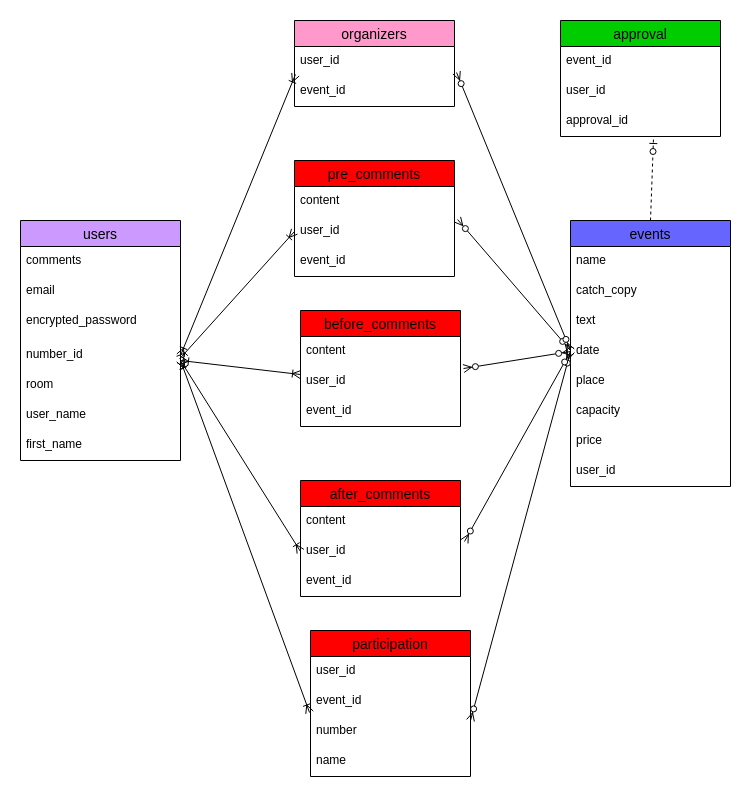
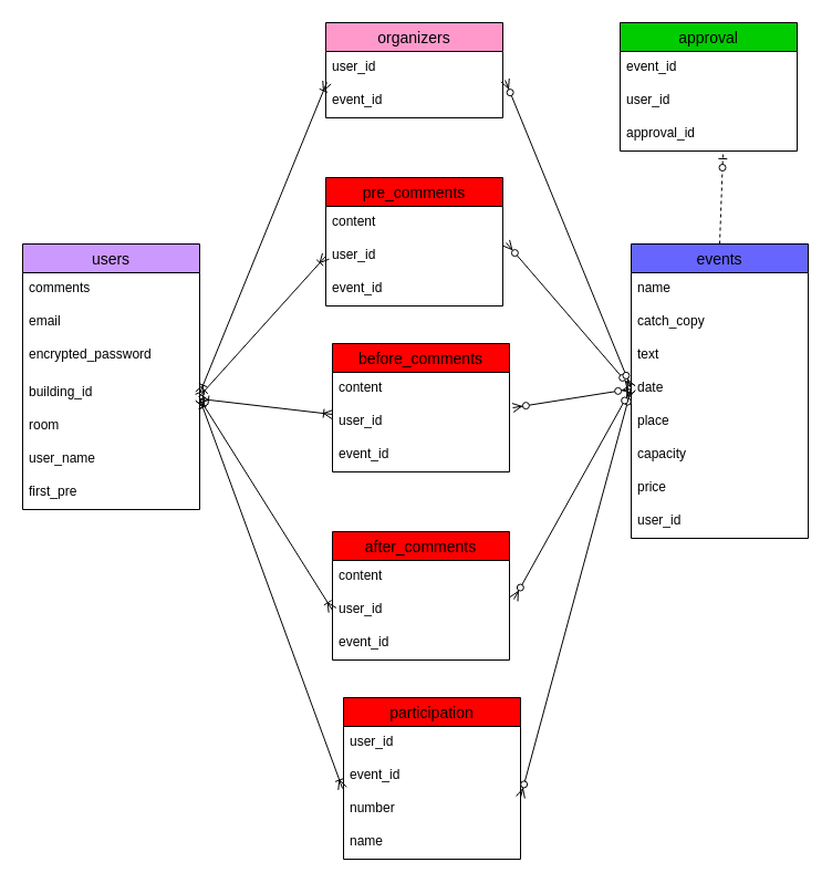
  <mxCell id="0" />
  <mxCell id="1" parent="0" />
  <mxCell id="2" value="users" style="swimlane;fontStyle=0;childLayout=stackLayout;horizontal=1;startSize=26;horizontalStack=0;resizeParent=1;resizeParentMax=0;resizeLast=0;collapsible=1;marginBottom=0;align=center;fontSize=14;fillColor=#CC99FF;" vertex="1" parent="1"><mxGeometry x="20" y="220" width="160" height="240" as="geometry" /></mxCell>
  <mxCell id="3" value="comments" style="text;strokeColor=none;fillColor=none;spacingLeft=4;spacingRight=4;overflow=hidden;rotatable=0;points=[[0,0.5],[1,0.5]];portConstraint=eastwest;fontSize=12;" vertex="1" parent="2"><mxGeometry y="26" width="160" height="30" as="geometry" /></mxCell>
  <mxCell id="4" value="email" style="text;strokeColor=none;fillColor=none;spacingLeft=4;spacingRight=4;overflow=hidden;rotatable=0;points=[[0,0.5],[1,0.5]];portConstraint=eastwest;fontSize=12;" vertex="1" parent="2"><mxGeometry y="56" width="160" height="30" as="geometry" /></mxCell>
  <mxCell id="5" value="encrypted_password" style="text;strokeColor=none;fillColor=none;spacingLeft=4;spacingRight=4;overflow=hidden;rotatable=0;points=[[0,0.5],[1,0.5]];portConstraint=eastwest;fontSize=12;" vertex="1" parent="2"><mxGeometry y="86" width="160" height="34" as="geometry" /></mxCell>
- <mxCell id="6" value="number_id" style="text;strokeColor=none;fillColor=none;spacingLeft=4;spacingRight=4;overflow=hidden;rotatable=0;points=[[0,0.5],[1,0.5]];portConstraint=eastwest;fontSize=12;" vertex="1" parent="2"><mxGeometry y="120" width="160" height="30" as="geometry" /></mxCell>
+ <mxCell id="6" value="building_id" style="text;strokeColor=none;fillColor=none;spacingLeft=4;spacingRight=4;overflow=hidden;rotatable=0;points=[[0,0.5],[1,0.5]];portConstraint=eastwest;fontSize=12;" vertex="1" parent="2"><mxGeometry y="120" width="160" height="30" as="geometry" /></mxCell>
  <mxCell id="7" value="room" style="text;strokeColor=none;fillColor=none;spacingLeft=4;spacingRight=4;overflow=hidden;rotatable=0;points=[[0,0.5],[1,0.5]];portConstraint=eastwest;fontSize=12;" vertex="1" parent="2"><mxGeometry y="150" width="160" height="30" as="geometry" /></mxCell>
  <mxCell id="8" value="user_name" style="text;strokeColor=none;fillColor=none;spacingLeft=4;spacingRight=4;overflow=hidden;rotatable=0;points=[[0,0.5],[1,0.5]];portConstraint=eastwest;fontSize=12;" vertex="1" parent="2"><mxGeometry y="180" width="160" height="30" as="geometry" /></mxCell>
- <mxCell id="9" value="first_name" style="text;strokeColor=none;fillColor=none;spacingLeft=4;spacingRight=4;overflow=hidden;rotatable=0;points=[[0,0.5],[1,0.5]];portConstraint=eastwest;fontSize=12;" vertex="1" parent="2"><mxGeometry y="210" width="160" height="30" as="geometry" /></mxCell>
+ <mxCell id="9" value="first_pre" style="text;strokeColor=none;fillColor=none;spacingLeft=4;spacingRight=4;overflow=hidden;rotatable=0;points=[[0,0.5],[1,0.5]];portConstraint=eastwest;fontSize=12;" vertex="1" parent="2"><mxGeometry y="210" width="160" height="30" as="geometry" /></mxCell>
  <mxCell id="10" value="events" style="swimlane;fontStyle=0;childLayout=stackLayout;horizontal=1;startSize=26;horizontalStack=0;resizeParent=1;resizeParentMax=0;resizeLast=0;collapsible=1;marginBottom=0;align=center;fontSize=14;fillColor=#6666FF;" vertex="1" parent="1"><mxGeometry x="570" y="220" width="160" height="266" as="geometry" /></mxCell>
  <mxCell id="11" value="name" style="text;strokeColor=none;fillColor=none;spacingLeft=4;spacingRight=4;overflow=hidden;rotatable=0;points=[[0,0.5],[1,0.5]];portConstraint=eastwest;fontSize=12;" vertex="1" parent="10"><mxGeometry y="26" width="160" height="30" as="geometry" /></mxCell>
  <mxCell id="12" value="catch_copy" style="text;strokeColor=none;fillColor=none;spacingLeft=4;spacingRight=4;overflow=hidden;rotatable=0;points=[[0,0.5],[1,0.5]];portConstraint=eastwest;fontSize=12;" vertex="1" parent="10"><mxGeometry y="56" width="160" height="30" as="geometry" /></mxCell>
  <mxCell id="13" value="text" style="text;strokeColor=none;fillColor=none;spacingLeft=4;spacingRight=4;overflow=hidden;rotatable=0;points=[[0,0.5],[1,0.5]];portConstraint=eastwest;fontSize=12;" vertex="1" parent="10"><mxGeometry y="86" width="160" height="30" as="geometry" /></mxCell>
  <mxCell id="14" value="date" style="text;strokeColor=none;fillColor=none;spacingLeft=4;spacingRight=4;overflow=hidden;rotatable=0;points=[[0,0.5],[1,0.5]];portConstraint=eastwest;fontSize=12;" vertex="1" parent="10"><mxGeometry y="116" width="160" height="30" as="geometry" /></mxCell>
  <mxCell id="15" value="place" style="text;strokeColor=none;fillColor=none;spacingLeft=4;spacingRight=4;overflow=hidden;rotatable=0;points=[[0,0.5],[1,0.5]];portConstraint=eastwest;fontSize=12;" vertex="1" parent="10"><mxGeometry y="146" width="160" height="30" as="geometry" /></mxCell>
  <mxCell id="16" value="capacity" style="text;strokeColor=none;fillColor=none;spacingLeft=4;spacingRight=4;overflow=hidden;rotatable=0;points=[[0,0.5],[1,0.5]];portConstraint=eastwest;fontSize=12;" vertex="1" parent="10"><mxGeometry y="176" width="160" height="30" as="geometry" /></mxCell>
  <mxCell id="17" value="price" style="text;strokeColor=none;fillColor=none;spacingLeft=4;spacingRight=4;overflow=hidden;rotatable=0;points=[[0,0.5],[1,0.5]];portConstraint=eastwest;fontSize=12;" vertex="1" parent="10"><mxGeometry y="206" width="160" height="30" as="geometry" /></mxCell>
  <mxCell id="18" value="user_id" style="text;strokeColor=none;fillColor=none;spacingLeft=4;spacingRight=4;overflow=hidden;rotatable=0;points=[[0,0.5],[1,0.5]];portConstraint=eastwest;fontSize=12;" vertex="1" parent="10"><mxGeometry y="236" width="160" height="30" as="geometry" /></mxCell>
  <mxCell id="19" value="organizers" style="swimlane;fontStyle=0;childLayout=stackLayout;horizontal=1;startSize=26;horizontalStack=0;resizeParent=1;resizeParentMax=0;resizeLast=0;collapsible=1;marginBottom=0;align=center;fontSize=14;fillColor=#FF99CC;" vertex="1" parent="1"><mxGeometry x="294" y="20" width="160" height="86" as="geometry" /></mxCell>
  <mxCell id="20" value="user_id" style="text;strokeColor=none;fillColor=none;spacingLeft=4;spacingRight=4;overflow=hidden;rotatable=0;points=[[0,0.5],[1,0.5]];portConstraint=eastwest;fontSize=12;" vertex="1" parent="19"><mxGeometry y="26" width="160" height="30" as="geometry" /></mxCell>
  <mxCell id="21" value="event_id" style="text;strokeColor=none;fillColor=none;spacingLeft=4;spacingRight=4;overflow=hidden;rotatable=0;points=[[0,0.5],[1,0.5]];portConstraint=eastwest;fontSize=12;" vertex="1" parent="19"><mxGeometry y="56" width="160" height="30" as="geometry" /></mxCell>
  <mxCell id="22" value="participation" style="swimlane;fontStyle=0;childLayout=stackLayout;horizontal=1;startSize=26;horizontalStack=0;resizeParent=1;resizeParentMax=0;resizeLast=0;collapsible=1;marginBottom=0;align=center;fontSize=14;fillColor=#FF0000;" vertex="1" parent="1"><mxGeometry x="310" y="630" width="160" height="146" as="geometry" /></mxCell>
  <mxCell id="23" value="user_id" style="text;strokeColor=none;fillColor=none;spacingLeft=4;spacingRight=4;overflow=hidden;rotatable=0;points=[[0,0.5],[1,0.5]];portConstraint=eastwest;fontSize=12;" vertex="1" parent="22"><mxGeometry y="26" width="160" height="30" as="geometry" /></mxCell>
  <mxCell id="24" value="event_id" style="text;strokeColor=none;fillColor=none;spacingLeft=4;spacingRight=4;overflow=hidden;rotatable=0;points=[[0,0.5],[1,0.5]];portConstraint=eastwest;fontSize=12;" vertex="1" parent="22"><mxGeometry y="56" width="160" height="30" as="geometry" /></mxCell>
  <mxCell id="25" value="number" style="text;strokeColor=none;fillColor=none;spacingLeft=4;spacingRight=4;overflow=hidden;rotatable=0;points=[[0,0.5],[1,0.5]];portConstraint=eastwest;fontSize=12;" vertex="1" parent="22"><mxGeometry y="86" width="160" height="30" as="geometry" /></mxCell>
  <mxCell id="26" value="name" style="text;strokeColor=none;fillColor=none;spacingLeft=4;spacingRight=4;overflow=hidden;rotatable=0;points=[[0,0.5],[1,0.5]];portConstraint=eastwest;fontSize=12;" vertex="1" parent="22"><mxGeometry y="116" width="160" height="30" as="geometry" /></mxCell>
  <mxCell id="27" value="pre_comments" style="swimlane;fontStyle=0;childLayout=stackLayout;horizontal=1;startSize=26;horizontalStack=0;resizeParent=1;resizeParentMax=0;resizeLast=0;collapsible=1;marginBottom=0;align=center;fontSize=14;fillColor=#FF0000;" vertex="1" parent="1"><mxGeometry x="294" y="160" width="160" height="116" as="geometry" /></mxCell>
  <mxCell id="28" value="content" style="text;strokeColor=none;fillColor=none;spacingLeft=4;spacingRight=4;overflow=hidden;rotatable=0;points=[[0,0.5],[1,0.5]];portConstraint=eastwest;fontSize=12;" vertex="1" parent="27"><mxGeometry y="26" width="160" height="30" as="geometry" /></mxCell>
  <mxCell id="29" value="user_id" style="text;strokeColor=none;fillColor=none;spacingLeft=4;spacingRight=4;overflow=hidden;rotatable=0;points=[[0,0.5],[1,0.5]];portConstraint=eastwest;fontSize=12;" vertex="1" parent="27"><mxGeometry y="56" width="160" height="30" as="geometry" /></mxCell>
  <mxCell id="30" value="event_id" style="text;strokeColor=none;fillColor=none;spacingLeft=4;spacingRight=4;overflow=hidden;rotatable=0;points=[[0,0.5],[1,0.5]];portConstraint=eastwest;fontSize=12;" vertex="1" parent="27"><mxGeometry y="86" width="160" height="30" as="geometry" /></mxCell>
  <mxCell id="31" value="before_comments" style="swimlane;fontStyle=0;childLayout=stackLayout;horizontal=1;startSize=26;horizontalStack=0;resizeParent=1;resizeParentMax=0;resizeLast=0;collapsible=1;marginBottom=0;align=center;fontSize=14;fillColor=#FF0000;" vertex="1" parent="1"><mxGeometry x="300" y="310" width="160" height="116" as="geometry" /></mxCell>
  <mxCell id="32" value="content" style="text;strokeColor=none;fillColor=none;spacingLeft=4;spacingRight=4;overflow=hidden;rotatable=0;points=[[0,0.5],[1,0.5]];portConstraint=eastwest;fontSize=12;" vertex="1" parent="31"><mxGeometry y="26" width="160" height="30" as="geometry" /></mxCell>
  <mxCell id="33" value="user_id" style="text;strokeColor=none;fillColor=none;spacingLeft=4;spacingRight=4;overflow=hidden;rotatable=0;points=[[0,0.5],[1,0.5]];portConstraint=eastwest;fontSize=12;" vertex="1" parent="31"><mxGeometry y="56" width="160" height="30" as="geometry" /></mxCell>
  <mxCell id="34" value="event_id" style="text;strokeColor=none;fillColor=none;spacingLeft=4;spacingRight=4;overflow=hidden;rotatable=0;points=[[0,0.5],[1,0.5]];portConstraint=eastwest;fontSize=12;" vertex="1" parent="31"><mxGeometry y="86" width="160" height="30" as="geometry" /></mxCell>
  <mxCell id="35" value="after_comments" style="swimlane;fontStyle=0;childLayout=stackLayout;horizontal=1;startSize=26;horizontalStack=0;resizeParent=1;resizeParentMax=0;resizeLast=0;collapsible=1;marginBottom=0;align=center;fontSize=14;fillColor=#FF0000;" vertex="1" parent="1"><mxGeometry x="300" y="480" width="160" height="116" as="geometry" /></mxCell>
  <mxCell id="36" value="content" style="text;strokeColor=none;fillColor=none;spacingLeft=4;spacingRight=4;overflow=hidden;rotatable=0;points=[[0,0.5],[1,0.5]];portConstraint=eastwest;fontSize=12;" vertex="1" parent="35"><mxGeometry y="26" width="160" height="30" as="geometry" /></mxCell>
  <mxCell id="37" value="user_id" style="text;strokeColor=none;fillColor=none;spacingLeft=4;spacingRight=4;overflow=hidden;rotatable=0;points=[[0,0.5],[1,0.5]];portConstraint=eastwest;fontSize=12;" vertex="1" parent="35"><mxGeometry y="56" width="160" height="30" as="geometry" /></mxCell>
  <mxCell id="38" value="event_id" style="text;strokeColor=none;fillColor=none;spacingLeft=4;spacingRight=4;overflow=hidden;rotatable=0;points=[[0,0.5],[1,0.5]];portConstraint=eastwest;fontSize=12;" vertex="1" parent="35"><mxGeometry y="86" width="160" height="30" as="geometry" /></mxCell>
  <mxCell id="39" value="approval" style="swimlane;fontStyle=0;childLayout=stackLayout;horizontal=1;startSize=26;horizontalStack=0;resizeParent=1;resizeParentMax=0;resizeLast=0;collapsible=1;marginBottom=0;align=center;fontSize=14;fillColor=#00CC00;" vertex="1" parent="1"><mxGeometry x="560" y="20" width="160" height="116" as="geometry" /></mxCell>
  <mxCell id="40" value="event_id" style="text;strokeColor=none;fillColor=none;spacingLeft=4;spacingRight=4;overflow=hidden;rotatable=0;points=[[0,0.5],[1,0.5]];portConstraint=eastwest;fontSize=12;" vertex="1" parent="39"><mxGeometry y="26" width="160" height="30" as="geometry" /></mxCell>
  <mxCell id="41" value="user_id" style="text;strokeColor=none;fillColor=none;spacingLeft=4;spacingRight=4;overflow=hidden;rotatable=0;points=[[0,0.5],[1,0.5]];portConstraint=eastwest;fontSize=12;" vertex="1" parent="39"><mxGeometry y="56" width="160" height="30" as="geometry" /></mxCell>
  <mxCell id="42" value="approval_id" style="text;strokeColor=none;fillColor=none;spacingLeft=4;spacingRight=4;overflow=hidden;rotatable=0;points=[[0,0.5],[1,0.5]];portConstraint=eastwest;fontSize=12;" vertex="1" parent="39"><mxGeometry y="86" width="160" height="30" as="geometry" /></mxCell>
  <mxCell id="43" value="" style="fontSize=12;html=1;endArrow=ERoneToMany;startArrow=ERoneToMany;exitX=1;exitY=0.5;exitDx=0;exitDy=0;entryX=0.006;entryY=-0.067;entryDx=0;entryDy=0;entryPerimeter=0;" edge="1" parent="1" source="6" target="21"><mxGeometry width="100" height="100" relative="1" as="geometry"><mxPoint x="310" y="250" as="sourcePoint" /><mxPoint x="410" y="150" as="targetPoint" /></mxGeometry></mxCell>
  <mxCell id="44" value="" style="fontSize=12;html=1;endArrow=ERoneToMany;startArrow=ERoneToMany;exitX=1;exitY=0.5;exitDx=0;exitDy=0;entryX=0;entryY=0.5;entryDx=0;entryDy=0;" edge="1" parent="1" target="29"><mxGeometry width="100" height="100" relative="1" as="geometry"><mxPoint x="179.04" y="358.51" as="sourcePoint" /><mxPoint x="294" y="77.5" as="targetPoint" /></mxGeometry></mxCell>
  <mxCell id="45" value="" style="fontSize=12;html=1;endArrow=ERoneToMany;startArrow=ERoneToMany;entryX=0;entryY=0.267;entryDx=0;entryDy=0;entryPerimeter=0;" edge="1" parent="1" target="33"><mxGeometry width="100" height="100" relative="1" as="geometry"><mxPoint x="180" y="360" as="sourcePoint" /><mxPoint x="344.96" y="158.99" as="targetPoint" /></mxGeometry></mxCell>
  <mxCell id="46" value="" style="fontSize=12;html=1;endArrow=ERoneToMany;startArrow=ERoneToMany;entryX=0;entryY=0.5;entryDx=0;entryDy=0;" edge="1" parent="1" target="37"><mxGeometry width="100" height="100" relative="1" as="geometry"><mxPoint x="180" y="360" as="sourcePoint" /><mxPoint x="344.96" y="218.99" as="targetPoint" /></mxGeometry></mxCell>
  <mxCell id="47" value="" style="fontSize=12;html=1;endArrow=ERoneToMany;startArrow=ERoneToMany;entryX=-0.006;entryY=0.867;entryDx=0;entryDy=0;entryPerimeter=0;" edge="1" parent="1" target="24"><mxGeometry width="100" height="100" relative="1" as="geometry"><mxPoint x="180" y="360" as="sourcePoint" /><mxPoint x="324.96" y="328.99" as="targetPoint" /></mxGeometry></mxCell>
  <mxCell id="48" value="" style="fontSize=12;html=1;endArrow=ERzeroToMany;endFill=1;startArrow=ERzeroToMany;entryX=0;entryY=0.5;entryDx=0;entryDy=0;" edge="1" parent="1" target="14"><mxGeometry width="100" height="100" relative="1" as="geometry"><mxPoint x="470" y="720" as="sourcePoint" /><mxPoint x="410" y="360" as="targetPoint" /></mxGeometry></mxCell>
  <mxCell id="49" value="" style="fontSize=12;html=1;endArrow=ERzeroToMany;endFill=1;startArrow=ERzeroToMany;entryX=0;entryY=0.5;entryDx=0;entryDy=0;exitX=1.025;exitY=0.167;exitDx=0;exitDy=0;exitPerimeter=0;" edge="1" parent="1" source="37" target="14"><mxGeometry width="100" height="100" relative="1" as="geometry"><mxPoint x="570" y="580" as="sourcePoint" /><mxPoint x="667.92" y="209.99" as="targetPoint" /></mxGeometry></mxCell>
  <mxCell id="50" value="" style="fontSize=12;html=1;endArrow=ERzeroToMany;endFill=1;startArrow=ERzeroToMany;entryX=0;entryY=0.5;entryDx=0;entryDy=0;exitX=1.019;exitY=0.067;exitDx=0;exitDy=0;exitPerimeter=0;" edge="1" parent="1" source="33" target="14"><mxGeometry width="100" height="100" relative="1" as="geometry"><mxPoint x="640" y="630" as="sourcePoint" /><mxPoint x="737.92" y="259.99" as="targetPoint" /><Array as="points"><mxPoint x="570" y="351" /></Array></mxGeometry></mxCell>
  <mxCell id="51" value="" style="fontSize=12;html=1;endArrow=ERzeroToMany;endFill=1;startArrow=ERzeroToMany;exitX=1.019;exitY=0.1;exitDx=0;exitDy=0;exitPerimeter=0;" edge="1" parent="1" source="29"><mxGeometry width="100" height="100" relative="1" as="geometry"><mxPoint x="480" y="720.01" as="sourcePoint" /><mxPoint x="570" y="350" as="targetPoint" /></mxGeometry></mxCell>
  <mxCell id="52" value="" style="fontSize=12;html=1;endArrow=ERzeroToMany;endFill=1;startArrow=ERzeroToMany;exitX=1.013;exitY=-0.133;exitDx=0;exitDy=0;exitPerimeter=0;" edge="1" parent="1" source="21"><mxGeometry width="100" height="100" relative="1" as="geometry"><mxPoint x="500" y="180" as="sourcePoint" /><mxPoint x="570" y="350" as="targetPoint" /><Array as="points" /></mxGeometry></mxCell>
  <mxCell id="53" value="" style="fontSize=12;html=1;endArrow=ERzeroToOne;endFill=1;entryX=0.581;entryY=1.1;entryDx=0;entryDy=0;entryPerimeter=0;exitX=0.5;exitY=0;exitDx=0;exitDy=0;dashed=1;" edge="1" parent="1" source="10" target="42"><mxGeometry width="100" height="100" relative="1" as="geometry"><mxPoint x="310" y="360" as="sourcePoint" /><mxPoint x="410" y="260" as="targetPoint" /></mxGeometry></mxCell>
